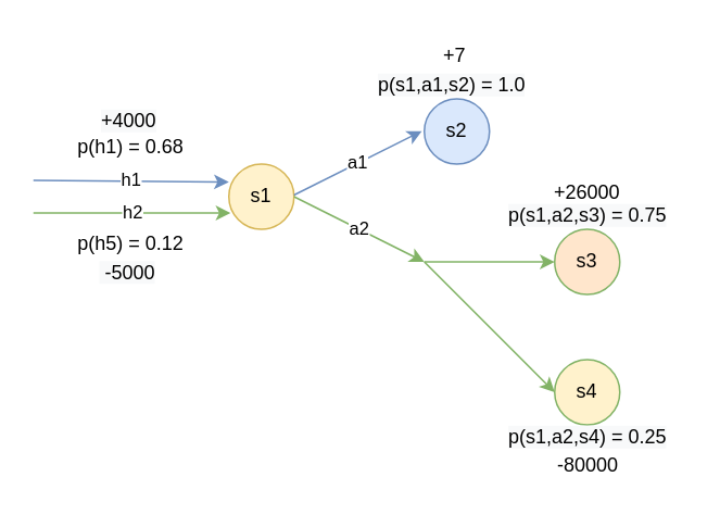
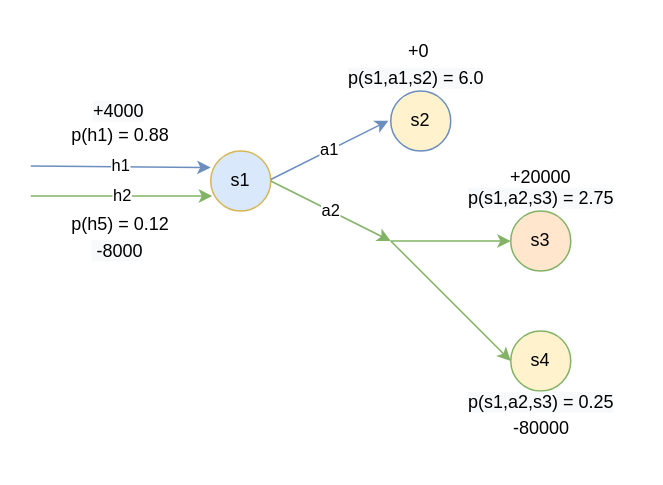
  <mxCell id="0" />
  <mxCell id="1" parent="0" />
- <mxCell id="2" value="s1" style="ellipse;whiteSpace=wrap;html=1;fillColor=#fff2cc;strokeColor=#d6b656;" vertex="1" parent="1"><mxGeometry x="140" y="100" width="40" height="40" as="geometry" /></mxCell>
- <mxCell id="3" value="s2" style="ellipse;whiteSpace=wrap;html=1;fillColor=#dae8fc;strokeColor=#6c8ebf;" vertex="1" parent="1"><mxGeometry x="260" y="60" width="40" height="40" as="geometry" /></mxCell>
+ <mxCell id="2" value="s1" style="ellipse;whiteSpace=wrap;html=1;fillColor=#dae8fc;strokeColor=#d6b656;" vertex="1" parent="1"><mxGeometry x="140" y="100" width="40" height="40" as="geometry" /></mxCell>
+ <mxCell id="3" value="s2" style="ellipse;whiteSpace=wrap;html=1;fillColor=#fff2cc;strokeColor=#6c8ebf;" vertex="1" parent="1"><mxGeometry x="260" y="60" width="40" height="40" as="geometry" /></mxCell>
  <mxCell id="4" value="s3" style="ellipse;whiteSpace=wrap;html=1;fillColor=#ffe6cc;strokeColor=#82b366;" vertex="1" parent="1"><mxGeometry x="340" y="140" width="40" height="40" as="geometry" /></mxCell>
  <mxCell id="5" value="h1" style="endArrow=classic;html=1;rounded=0;entryX=0;entryY=0.275;entryDx=0;entryDy=0;entryPerimeter=0;fillColor=#dae8fc;strokeColor=#6c8ebf;" edge="1" parent="1" target="2"><mxGeometry width="50" height="50" relative="1" as="geometry"><mxPoint x="20" y="110" as="sourcePoint" /><mxPoint x="550" y="530" as="targetPoint" /></mxGeometry></mxCell>
  <mxCell id="6" value="h2" style="endArrow=classic;html=1;rounded=0;entryX=0;entryY=0.275;entryDx=0;entryDy=0;entryPerimeter=0;fillColor=#d5e8d4;strokeColor=#82b366;" edge="1" parent="1"><mxGeometry width="50" height="50" relative="1" as="geometry"><mxPoint x="20" y="130" as="sourcePoint" /><mxPoint x="141" y="130" as="targetPoint" /></mxGeometry></mxCell>
  <mxCell id="7" value="a1" style="endArrow=classic;html=1;rounded=0;entryX=-0.037;entryY=0.494;entryDx=0;entryDy=0;entryPerimeter=0;fillColor=#dae8fc;strokeColor=#6c8ebf;" edge="1" parent="1" target="3"><mxGeometry width="50" height="50" relative="1" as="geometry"><mxPoint x="180" y="119" as="sourcePoint" /><mxPoint x="230" y="69" as="targetPoint" /></mxGeometry></mxCell>
  <mxCell id="8" value="a2" style="endArrow=classic;html=1;rounded=0;exitX=1;exitY=0.5;exitDx=0;exitDy=0;fillColor=#d5e8d4;strokeColor=#82b366;" edge="1" parent="1" source="2"><mxGeometry width="50" height="50" relative="1" as="geometry"><mxPoint x="140" y="220" as="sourcePoint" /><mxPoint x="260" y="160" as="targetPoint" /></mxGeometry></mxCell>
  <mxCell id="9" value="&lt;span style=&quot;color: rgb(0, 0, 0); font-family: helvetica; font-size: 12px; font-style: normal; font-weight: 400; letter-spacing: normal; text-align: center; text-indent: 0px; text-transform: none; word-spacing: 0px; background-color: rgb(248, 249, 250); display: inline; float: none;&quot;&gt;+4000&lt;/span&gt;" style="text;whiteSpace=wrap;html=1;" vertex="1" parent="1"><mxGeometry x="60" y="60" width="60" height="30" as="geometry" /></mxCell>
- <mxCell id="10" value="&lt;span style=&quot;color: rgb(0, 0, 0); font-family: helvetica; font-size: 12px; font-style: normal; font-weight: 400; letter-spacing: normal; text-align: center; text-indent: 0px; text-transform: none; word-spacing: 0px; background-color: rgb(248, 249, 250); display: inline; float: none;&quot;&gt;&lt;span&gt;&amp;nbsp;&lt;/span&gt;-5000&lt;/span&gt;" style="text;whiteSpace=wrap;html=1;" vertex="1" parent="1"><mxGeometry x="59" y="153" width="60" height="30" as="geometry" /></mxCell>
- <mxCell id="11" value="&lt;span style=&quot;color: rgb(0 , 0 , 0) ; font-family: &amp;#34;helvetica&amp;#34; ; font-size: 12px ; font-style: normal ; font-weight: 400 ; letter-spacing: normal ; text-align: center ; text-indent: 0px ; text-transform: none ; word-spacing: 0px ; background-color: rgb(248 , 249 , 250) ; display: inline ; float: none&quot;&gt;p(s1,a1,s2) = 1.0&lt;/span&gt;" style="text;whiteSpace=wrap;html=1;" vertex="1" parent="1"><mxGeometry x="230" y="38" width="100" height="32" as="geometry" /></mxCell>
- <mxCell id="12" value="&lt;div style=&quot;text-align: center&quot;&gt;&lt;span style=&quot;font-family: &amp;#34;helvetica&amp;#34;&quot;&gt;+7&lt;/span&gt;&lt;br&gt;&lt;/div&gt;" style="text;whiteSpace=wrap;html=1;" vertex="1" parent="1"><mxGeometry x="270" y="20" width="20" height="30" as="geometry" /></mxCell>
- <mxCell id="13" value="&lt;div style=&quot;text-align: center&quot;&gt;&lt;span style=&quot;font-family: &amp;#34;helvetica&amp;#34;&quot;&gt;+26000&lt;/span&gt;&lt;br&gt;&lt;/div&gt;" style="text;whiteSpace=wrap;html=1;" vertex="1" parent="1"><mxGeometry x="338" y="104" width="40" height="30" as="geometry" /></mxCell>
- <mxCell id="14" value="&lt;span style=&quot;color: rgb(0 , 0 , 0) ; font-family: &amp;#34;helvetica&amp;#34; ; font-size: 12px ; font-style: normal ; font-weight: 400 ; letter-spacing: normal ; text-align: center ; text-indent: 0px ; text-transform: none ; word-spacing: 0px ; background-color: rgb(248 , 249 , 250) ; display: inline ; float: none&quot;&gt;p(s1,a2,s3) = 0.75&lt;/span&gt;" style="text;whiteSpace=wrap;html=1;" vertex="1" parent="1"><mxGeometry x="310" y="118" width="110" height="32" as="geometry" /></mxCell>
+ <mxCell id="10" value="&lt;span style=&quot;color: rgb(0, 0, 0); font-family: helvetica; font-size: 12px; font-style: normal; font-weight: 400; letter-spacing: normal; text-align: center; text-indent: 0px; text-transform: none; word-spacing: 0px; background-color: rgb(248, 249, 250); display: inline; float: none;&quot;&gt;&lt;span&gt;&amp;nbsp;&lt;/span&gt;-8000&lt;/span&gt;" style="text;whiteSpace=wrap;html=1;" vertex="1" parent="1"><mxGeometry x="59" y="153" width="60" height="30" as="geometry" /></mxCell>
+ <mxCell id="11" value="&lt;span style=&quot;color: rgb(0 , 0 , 0) ; font-family: &amp;#34;helvetica&amp;#34; ; font-size: 12px ; font-style: normal ; font-weight: 400 ; letter-spacing: normal ; text-align: center ; text-indent: 0px ; text-transform: none ; word-spacing: 0px ; background-color: rgb(248 , 249 , 250) ; display: inline ; float: none&quot;&gt;p(s1,a1,s2) = 6.0&lt;/span&gt;" style="text;whiteSpace=wrap;html=1;" vertex="1" parent="1"><mxGeometry x="230" y="38" width="100" height="32" as="geometry" /></mxCell>
+ <mxCell id="12" value="&lt;div style=&quot;text-align: center&quot;&gt;&lt;span style=&quot;font-family: &amp;#34;helvetica&amp;#34;&quot;&gt;+0&lt;/span&gt;&lt;br&gt;&lt;/div&gt;" style="text;whiteSpace=wrap;html=1;" vertex="1" parent="1"><mxGeometry x="270" y="20" width="20" height="30" as="geometry" /></mxCell>
+ <mxCell id="13" value="&lt;div style=&quot;text-align: center&quot;&gt;&lt;span style=&quot;font-family: &amp;#34;helvetica&amp;#34;&quot;&gt;+20000&lt;/span&gt;&lt;br&gt;&lt;/div&gt;" style="text;whiteSpace=wrap;html=1;" vertex="1" parent="1"><mxGeometry x="338" y="104" width="40" height="30" as="geometry" /></mxCell>
+ <mxCell id="14" value="&lt;span style=&quot;color: rgb(0 , 0 , 0) ; font-family: &amp;#34;helvetica&amp;#34; ; font-size: 12px ; font-style: normal ; font-weight: 400 ; letter-spacing: normal ; text-align: center ; text-indent: 0px ; text-transform: none ; word-spacing: 0px ; background-color: rgb(248 , 249 , 250) ; display: inline ; float: none&quot;&gt;p(s1,a2,s3) = 2.75&lt;/span&gt;" style="text;whiteSpace=wrap;html=1;" vertex="1" parent="1"><mxGeometry x="310" y="118" width="110" height="32" as="geometry" /></mxCell>
  <mxCell id="15" value="s4" style="ellipse;whiteSpace=wrap;html=1;fillColor=#fff2cc;strokeColor=#82b366;" vertex="1" parent="1"><mxGeometry x="340" y="220" width="40" height="40" as="geometry" /></mxCell>
  <mxCell id="16" value="" style="endArrow=classic;html=1;rounded=0;entryX=0;entryY=0.5;entryDx=0;entryDy=0;fillColor=#d5e8d4;strokeColor=#82b366;" edge="1" parent="1" target="4"><mxGeometry width="50" height="50" relative="1" as="geometry"><mxPoint x="260" y="160" as="sourcePoint" /><mxPoint x="190" y="150" as="targetPoint" /></mxGeometry></mxCell>
  <mxCell id="17" value="" style="endArrow=classic;html=1;rounded=0;entryX=0;entryY=0.5;entryDx=0;entryDy=0;fillColor=#d5e8d4;strokeColor=#82b366;" edge="1" parent="1" target="15"><mxGeometry width="50" height="50" relative="1" as="geometry"><mxPoint x="260" y="160" as="sourcePoint" /><mxPoint x="190" y="150" as="targetPoint" /></mxGeometry></mxCell>
  <mxCell id="18" value="&lt;div style=&quot;text-align: center&quot;&gt;&lt;span style=&quot;font-family: &amp;#34;helvetica&amp;#34;&quot;&gt;-80000&lt;/span&gt;&lt;br&gt;&lt;/div&gt;" style="text;whiteSpace=wrap;html=1;" vertex="1" parent="1"><mxGeometry x="340" y="271" width="40" height="30" as="geometry" /></mxCell>
- <mxCell id="19" value="&lt;span style=&quot;color: rgb(0 , 0 , 0) ; font-family: &amp;#34;helvetica&amp;#34; ; font-size: 12px ; font-style: normal ; font-weight: 400 ; letter-spacing: normal ; text-align: center ; text-indent: 0px ; text-transform: none ; word-spacing: 0px ; background-color: rgb(248 , 249 , 250) ; display: inline ; float: none&quot;&gt;p(s1,a2,s4) = 0.25&lt;/span&gt;" style="text;whiteSpace=wrap;html=1;" vertex="1" parent="1"><mxGeometry x="310" y="254" width="110" height="32" as="geometry" /></mxCell>
- <mxCell id="20" value="p(h1) = 0.68" style="text;html=1;strokeColor=none;fillColor=none;align=center;verticalAlign=middle;whiteSpace=wrap;rounded=0;" vertex="1" parent="1"><mxGeometry x="30" y="75" width="100" height="30" as="geometry" /></mxCell>
+ <mxCell id="19" value="&lt;span style=&quot;color: rgb(0 , 0 , 0) ; font-family: &amp;#34;helvetica&amp;#34; ; font-size: 12px ; font-style: normal ; font-weight: 400 ; letter-spacing: normal ; text-align: center ; text-indent: 0px ; text-transform: none ; word-spacing: 0px ; background-color: rgb(248 , 249 , 250) ; display: inline ; float: none&quot;&gt;p(s1,a2,s3) = 0.25&lt;/span&gt;" style="text;whiteSpace=wrap;html=1;" vertex="1" parent="1"><mxGeometry x="310" y="254" width="110" height="32" as="geometry" /></mxCell>
+ <mxCell id="20" value="p(h1) = 0.88" style="text;html=1;strokeColor=none;fillColor=none;align=center;verticalAlign=middle;whiteSpace=wrap;rounded=0;" vertex="1" parent="1"><mxGeometry x="30" y="75" width="100" height="30" as="geometry" /></mxCell>
  <mxCell id="21" value="p(h5) = 0.12" style="text;html=1;strokeColor=none;fillColor=none;align=center;verticalAlign=middle;whiteSpace=wrap;rounded=0;" vertex="1" parent="1"><mxGeometry x="30" y="134" width="100" height="30" as="geometry" /></mxCell>
